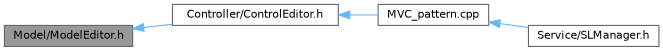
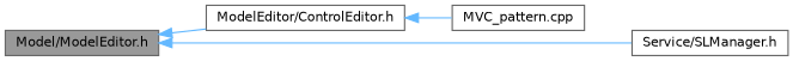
  digraph {
    rankdir=LR
    node [color=grey40 fillcolor=white fontname=Helvetica fontsize=10 shape=box style=filled]
    edge [color=steelblue1 dir=back fontname=Helvetica fontsize=10 labelfontname=Helvetica labelfontsize=10 style=solid]
    n1 [color=gray40 fillcolor=grey60 fontcolor=black height=0.2 label="Model/ModelEditor.h" width=0.4]
-   n2 [height=0.2 label="Controller/ControlEditor.h" width=0.4]
+   n2 [height=0.2 label="ModelEditor/ControlEditor.h" width=0.4]
    n3 [height=0.2 label="Service/SLManager.h" width=0.4]
    n4 [height=0.2 label="MVC_pattern.cpp" width=0.4]
    n1 -> n2
-   n4 -> n3
+   n1 -> n3
    n2 -> n4
  }
